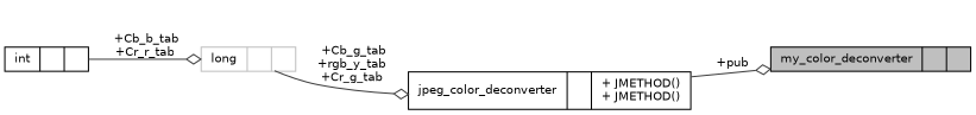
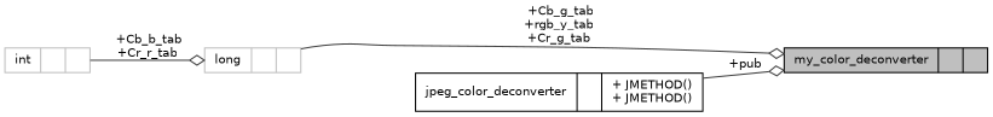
  digraph {
    rankdir=LR
    node [color=black fontname=Helvetica fontsize=10 shape=record]
    edge [arrowhead=odiamond color=grey25 fontname=Helvetica fontsize=10 labelfontname=Helvetica labelfontsize=10 style=solid]
    n1 [fillcolor=grey75 fontcolor=black height=0.2 label="{my_color_deconverter\n||}" style=filled width=0.4]
    n2 [height=0.2 label="{jpeg_color_deconverter\n||+ JMETHOD()\l+ JMETHOD()\l}" width=0.4]
-   n3 [height=0.2 label="{int\n||}" width=0.4]
+   n3 [color=grey75 height=0.2 label="{int\n||}" width=0.4]
    n4 [color=grey75 height=0.2 label="{long\n||}" width=0.4]
    n2 -> n1 [label=" +pub"]
    n3 -> n4 [label=" +Cb_b_tab\n+Cr_r_tab"]
-   n4 -> n2 [label=" +Cb_g_tab\n+rgb_y_tab\n+Cr_g_tab"]
+   n4 -> n1 [label=" +Cb_g_tab\n+rgb_y_tab\n+Cr_g_tab"]
  }
